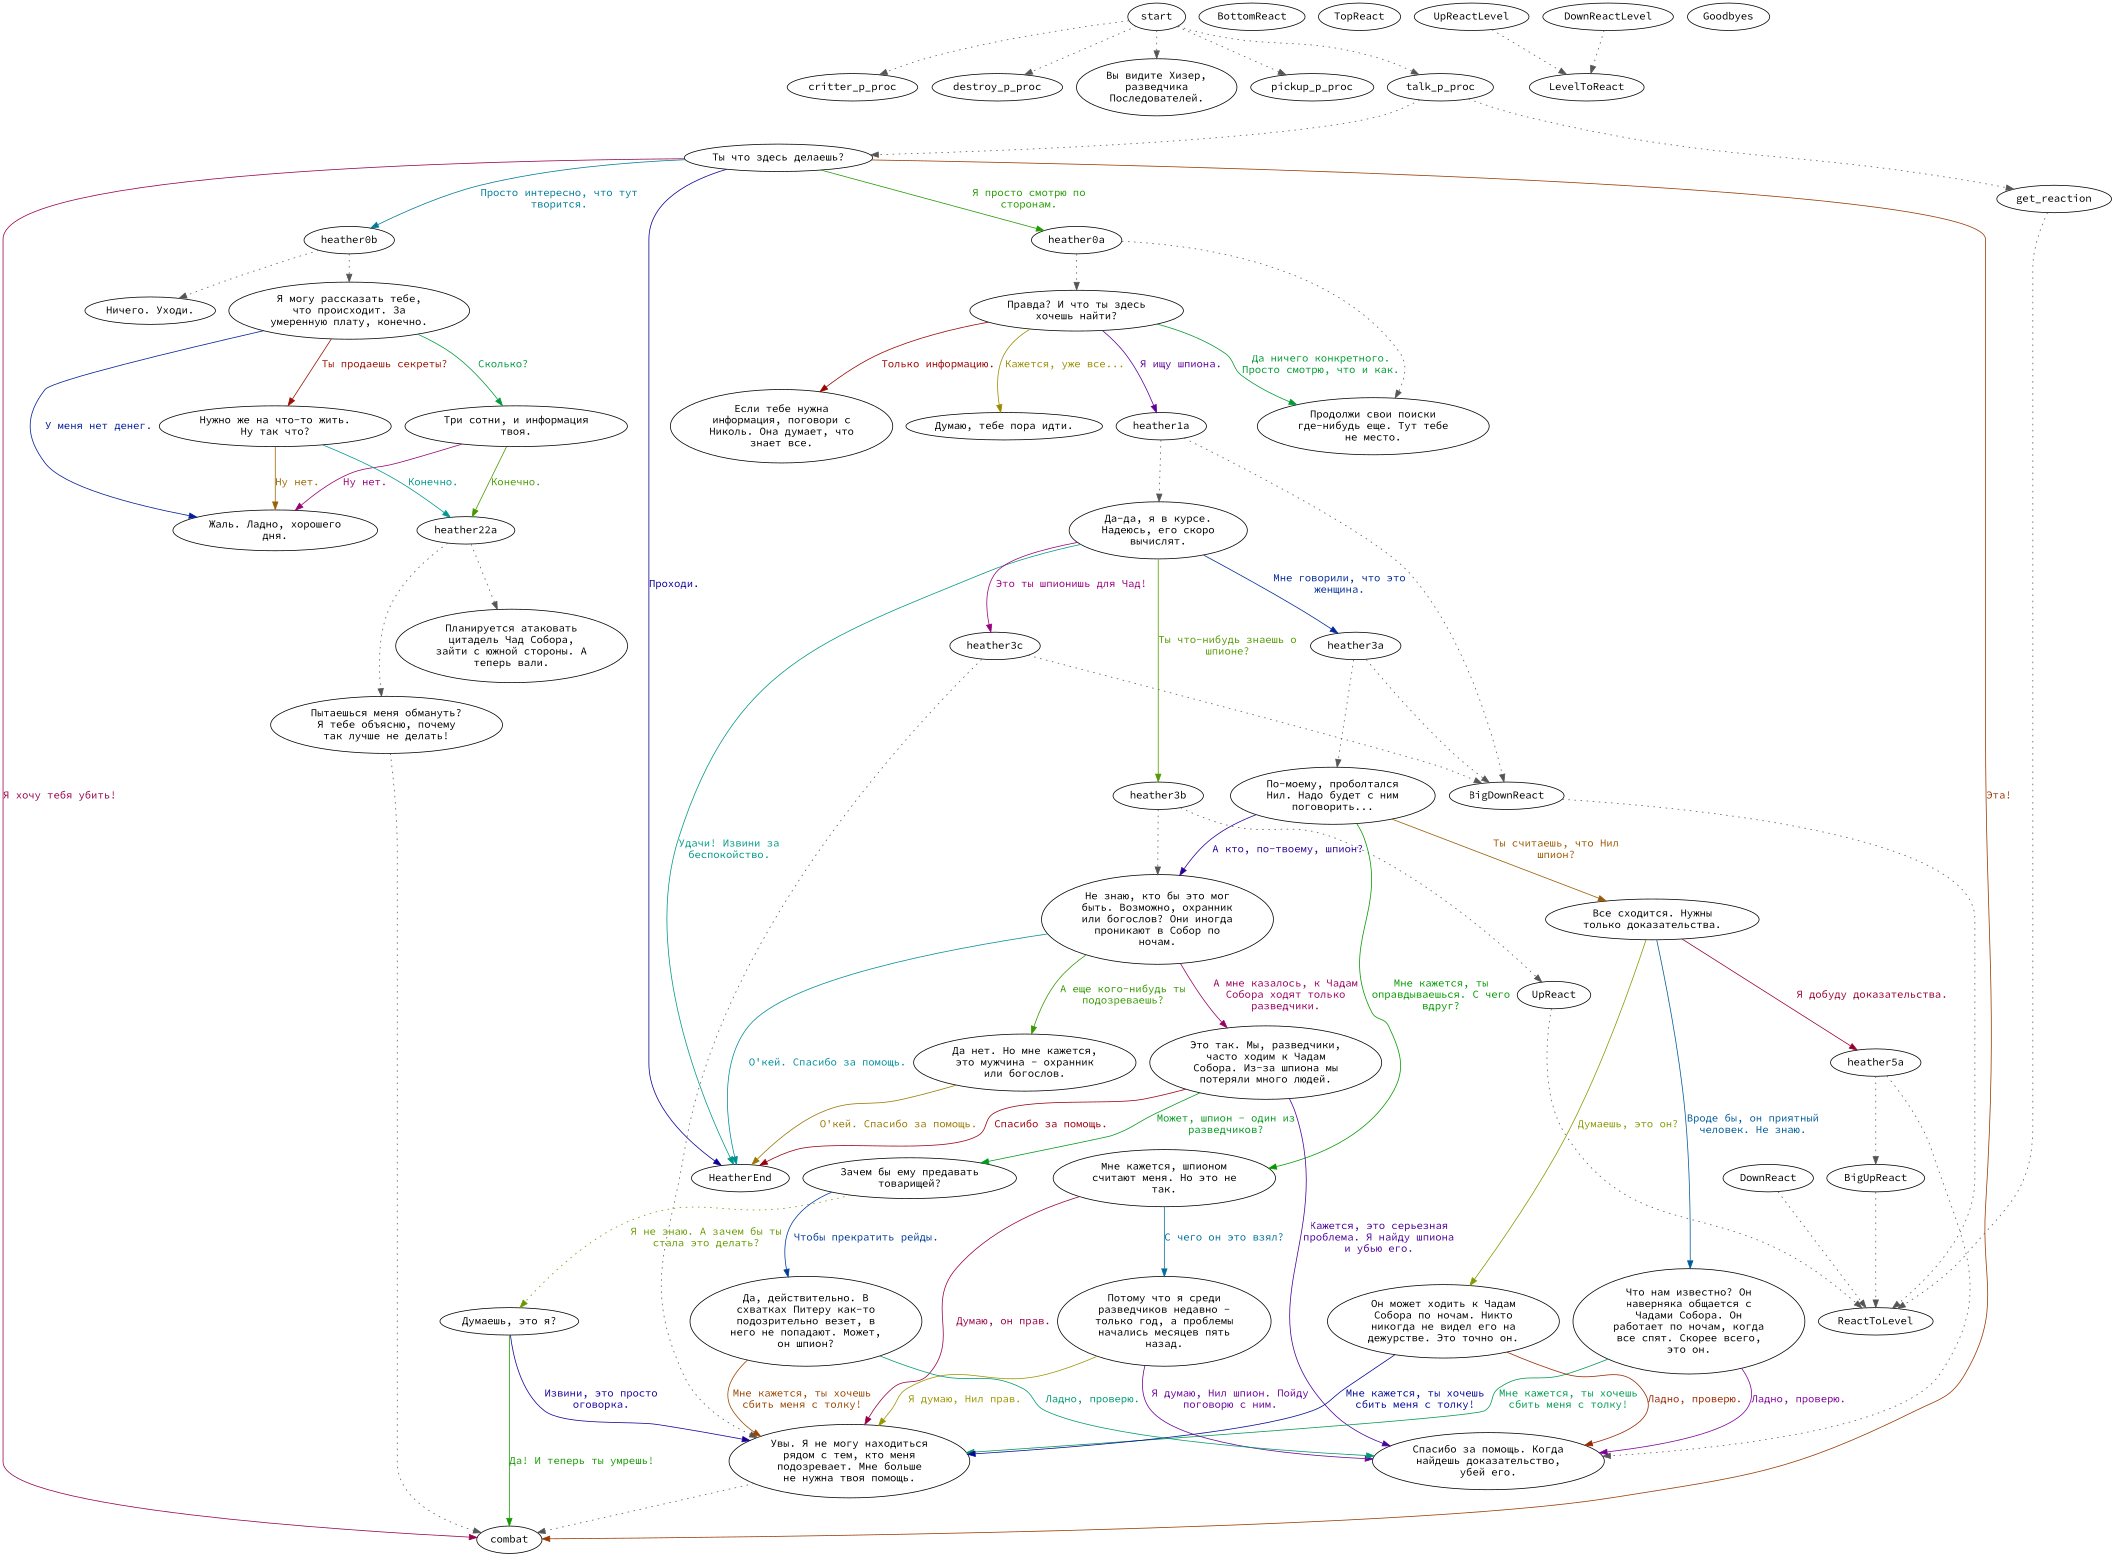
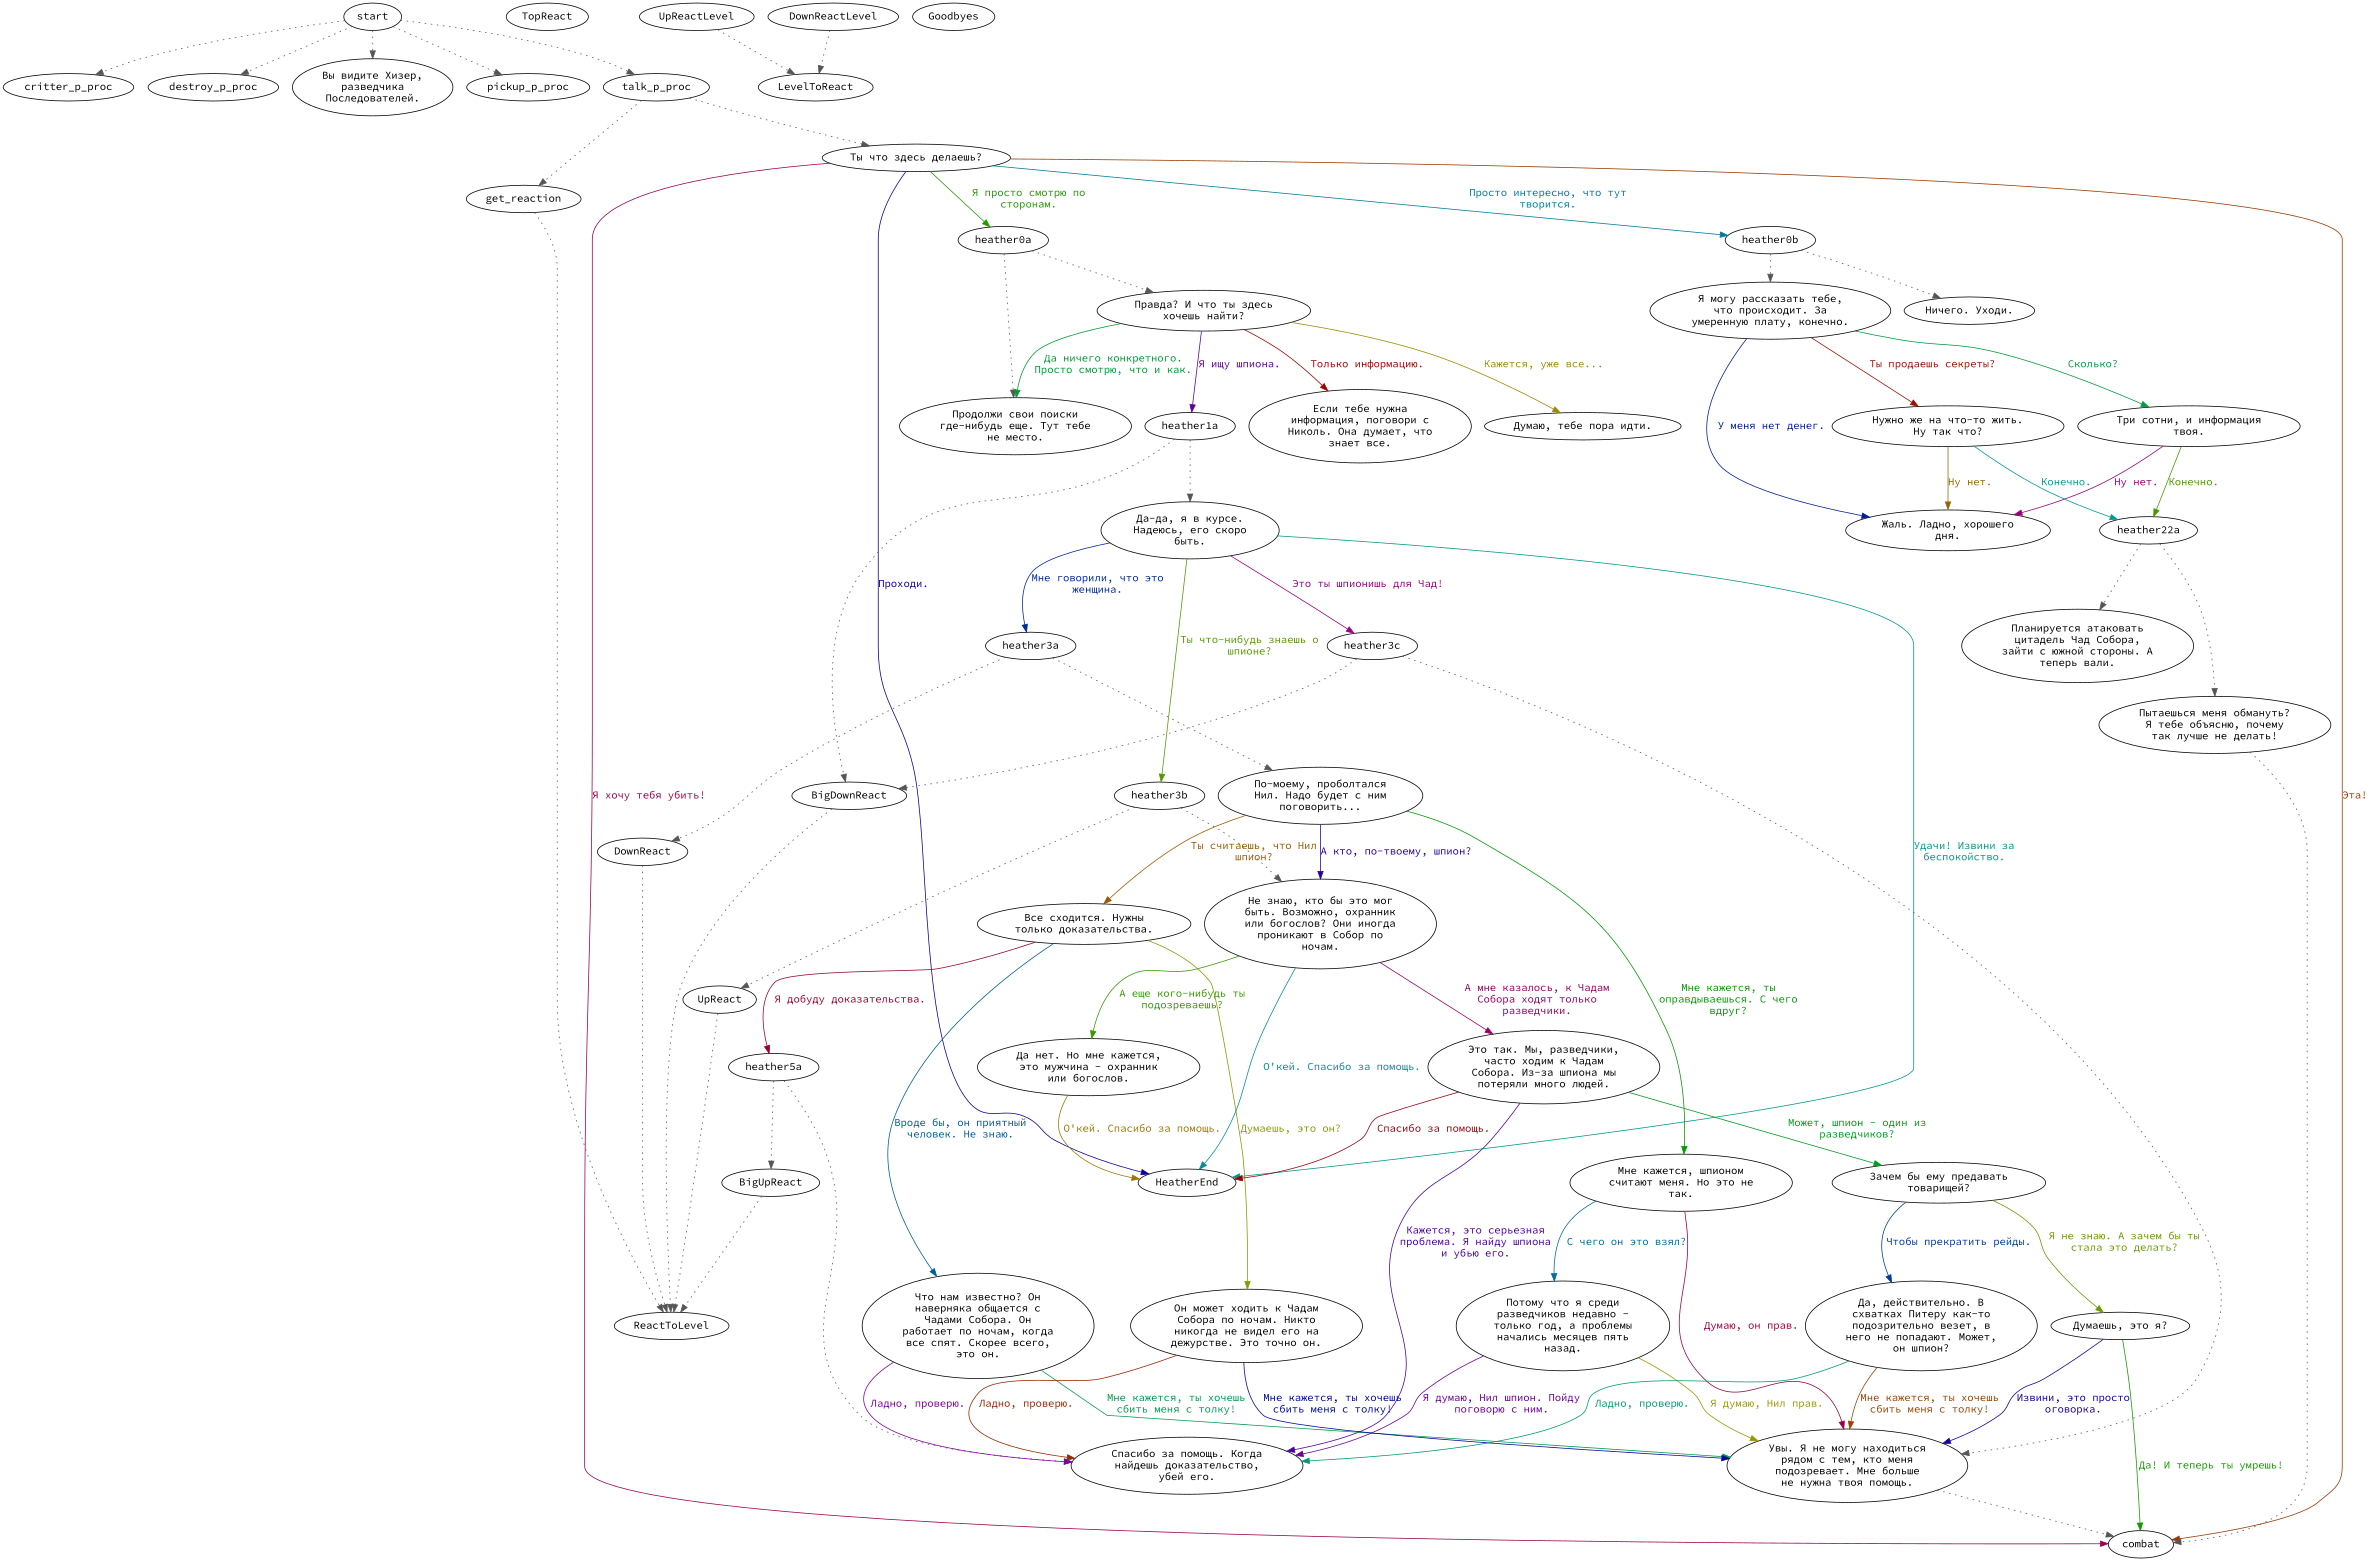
  digraph {
    fontname="Source Code Pro"
    node [color="#000000" fillcolor="#FFFFFF" fontname="Source Code Pro" style=filled]
    edge [color="#555555" fontname="Source Code Pro"]
    start
    critter_p_proc
    destroy_p_proc
    n4 [label="Вы видите Хизер,\nразведчика\nПоследователей."]
    pickup_p_proc
    talk_p_proc
    get_reaction
    n8 [label="Ты что здесь делаешь?"]
    ReactToLevel
    combat
    HeatherEnd
    heather0a
    heather0b
    n14 [label="Продолжи свои поиски\nгде-нибудь еще. Тут тебе\nне место."]
    n15 [label="Правда? И что ты здесь\nхочешь найти?"]
    n16 [label="Ничего. Уходи."]
    n17 [label="Я могу рассказать тебе,\nчто происходит. За\nумеренную плату, конечно."]
    n18 [label="Думаю, тебе пора идти."]
    heather1a
    n20 [label="Если тебе нужна\nинформация, поговори с\nНиколь. Она думает, что\nзнает все."]
    n21 [label="Три сотни, и информация\nтвоя."]
    n22 [label="Нужно же на что-то жить.\nНу так что?"]
    n23 [label="Жаль. Ладно, хорошего\nдня."]
    BigDownReact
-   n25 [label="Да-да, я в курсе.\nНадеюсь, его скоро\nвычислят."]
+   n25 [label="Да-да, я в курсе.\nНадеюсь, его скоро\nбыть."]
    heather22a
    heather3a
    heather3b
    heather3c
    DownReact
    n31 [label="По-моему, проболтался\nНил. Надо будет с ним\nпоговорить..."]
    UpReact
    n33 [label="Не знаю, кто бы это мог\nбыть. Возможно, охранник\nили богослов? Они иногда\nпроникают в Собор по\nночам."]
    n34 [label="Увы. Я не могу находиться\nрядом с тем, кто меня\nподозревает. Мне больше\nне нужна твоя помощь."]
    n35 [label="Все сходится. Нужны\nтолько доказательства."]
    n36 [label="Мне кажется, шпионом\nсчитают меня. Но это не\nтак."]
    n37 [label="Да нет. Но мне кажется,\nэто мужчина - охранник\nили богослов."]
    n38 [label="Это так. Мы, разведчики,\nчасто ходим к Чадам\nСобора. Из-за шпиона мы\nпотеряли много людей."]
    heather5a
    n40 [label="Что нам известно? Он\nнаверняка общается с\nЧадами Собора. Он\nработает по ночам, когда\nвсе спят. Скорее всего,\nэто он."]
    n41 [label="Он может ходить к Чадам\nСобора по ночам. Никто\nникогда не видел его на\nдежурстве. Это точно он."]
    n42 [label="Потому что я среди\nразведчиков недавно -\nтолько год, а проблемы\nначались месяцев пять\nназад."]
    n43 [label="Спасибо за помощь. Когда\nнайдешь доказательство,\nубей его."]
    n44 [label="Зачем бы ему предавать\nтоварищей?"]
    BigUpReact
    n46 [label="Да, действительно. В\nсхватках Питеру как-то\nподозрительно везет, в\nнего не попадают. Может,\nон шпион?"]
    n47 [label="Думаешь, это я?"]
    n48 [label="Планируется атаковать\nцитадель Чад Собора,\nзайти с южной стороны. А\nтеперь вали."]
    n49 [label="Пытаешься меня обмануть?\nЯ тебе объясню, почему\nтак лучше не делать!"]
-   BottomReact
    TopReact
    UpReactLevel
    LevelToReact
    DownReactLevel
    Goodbyes
    start -> critter_p_proc [style=dotted]
    start -> destroy_p_proc [style=dotted]
    start -> n4 [style=dotted]
    start -> pickup_p_proc [style=dotted]
    start -> talk_p_proc [style=dotted]
    talk_p_proc -> get_reaction [style=dotted]
    talk_p_proc -> n8 [style=dotted]
    get_reaction -> ReactToLevel [style=dotted]
    n8 -> combat [color="#993800" fontcolor="#993800" label="Эта!"]
    n8 -> combat [color="#99004E" fontcolor="#99004E" label="Я хочу тебя убить!"]
    n8 -> HeatherEnd [color="#0C0099" fontcolor="#0C0099" label="Проходи."]
    n8 -> heather0a [color="#219900" fontcolor="#219900" label="Я просто смотрю по\nсторонам."]
    n8 -> heather0b [color="#007A99" fontcolor="#007A99" label="Просто интересно, что тут\nтворится."]
    heather0a -> n14 [style=dotted]
    heather0a -> n15 [style=dotted]
    heather0b -> n16 [style=dotted]
    heather0b -> n17 [style=dotted]
    n15 -> n14 [color="#009932" fontcolor="#009932" label="Да ничего конкретного.\nПросто смотрю, что и как."]
    n15 -> n18 [color="#998B00" fontcolor="#998B00" label="Кажется, уже все..."]
    n15 -> heather1a [color="#5E0099" fontcolor="#5E0099" label="Я ищу шпиона."]
    n15 -> n20 [color="#990500" fontcolor="#990500" label="Только информацию."]
    n17 -> n21 [color="#00993E" fontcolor="#00993E" label="Сколько?"]
    n17 -> n22 [color="#991100" fontcolor="#991100" label="Ты продаешь секреты?"]
    n17 -> n23 [color="#001C99" fontcolor="#001C99" label="У меня нет денег."]
    heather1a -> BigDownReact [style=dotted]
    heather1a -> n25 [style=dotted]
    n21 -> n23 [color="#990075" fontcolor="#990075" label="Ну нет."]
    n21 -> heather22a [color="#489900" fontcolor="#489900" label="Конечно."]
    n22 -> n23 [color="#996400" fontcolor="#996400" label="Ну нет."]
    n22 -> heather22a [color="#009990" fontcolor="#009990" label="Конечно."]
    BigDownReact -> ReactToLevel [style=dotted]
    n25 -> HeatherEnd [color="#009984" fontcolor="#009984" label="Удачи! Извини за\nбеспокойство."]
    n25 -> heather3a [color="#002899" fontcolor="#002899" label="Мне говорили, что это\nженщина."]
    n25 -> heather3b [color="#549900" fontcolor="#549900" label="Ты что-нибудь знаешь о\nшпионе?"]
    n25 -> heather3c [color="#990081" fontcolor="#990081" label="Это ты шпионишь для Чад!"]
    heather22a -> n48 [style=dotted]
    heather22a -> n49 [style=dotted]
-   heather3a -> BigDownReact [style=dotted]
+   heather3a -> DownReact [style=dotted]
    heather3a -> n31 [style=dotted]
    heather3b -> UpReact [style=dotted]
    heather3b -> n33 [style=dotted]
    heather3c -> BigDownReact [style=dotted]
    heather3c -> n34 [style=dotted]
    DownReact -> ReactToLevel [style=dotted]
    n31 -> n33 [color="#2B0099" fontcolor="#2B0099" label="А кто, по-твоему, шпион?"]
    n31 -> n35 [color="#995800" fontcolor="#995800" label="Ты считаешь, что Нил\nшпион?"]
    n31 -> n36 [color="#029900" fontcolor="#029900" label="Мне кажется, ты\nоправдываешься. С чего\nвдруг?"]
    UpReact -> ReactToLevel [style=dotted]
    n33 -> HeatherEnd [color="#008E99" fontcolor="#008E99" label="О'кей. Спасибо за помощь."]
    n33 -> n37 [color="#359900" fontcolor="#359900" label="А еще кого-нибудь ты\nподозреваешь?"]
    n33 -> n38 [color="#990061" fontcolor="#990061" label="А мне казалось, к Чадам\nСобора ходят только\nразведчики."]
    n34 -> combat [style=dotted]
    n35 -> heather5a [color="#99002E" fontcolor="#99002E" label="Я добуду доказательства."]
    n35 -> n40 [color="#005B99" fontcolor="#005B99" label="Вроде бы, он приятный\nчеловек. Не знаю."]
    n35 -> n41 [color="#879900" fontcolor="#879900" label="Думаешь, это он?"]
    n36 -> n34 [color="#990042" fontcolor="#990042" label="Думаю, он прав."]
    n36 -> n42 [color="#006E99" fontcolor="#006E99" label="С чего он это взял?"]
    n37 -> HeatherEnd [color="#997700" fontcolor="#997700" label="О'кей. Спасибо за помощь."]
    n38 -> HeatherEnd [color="#99000F" fontcolor="#99000F" label="Спасибо за помощь."]
    n38 -> n43 [color="#4B0099" fontcolor="#4B0099" label="Кажется, это серьезная\nпроблема. Я найду шпиона\nи убью его."]
    n38 -> n44 [color="#00991E" fontcolor="#00991E" label="Может, шпион - один из\nразведчиков?"]
    heather5a -> n43 [style=dotted]
    heather5a -> BigUpReact [style=dotted]
    n40 -> n34 [color="#009951" fontcolor="#009951" label="Мне кажется, ты хочешь\nсбить меня с толку!"]
    n40 -> n43 [color="#7E0099" fontcolor="#7E0099" label="Ладно, проверю."]
    n41 -> n34 [color="#000899" fontcolor="#000899" label="Мне кажется, ты хочешь\nсбить меня с толку!"]
    n41 -> n43 [color="#992500" fontcolor="#992500" label="Ладно, проверю."]
    n42 -> n34 [color="#999700" fontcolor="#999700" label="Я думаю, Нил прав."]
    n42 -> n43 [color="#6A0099" fontcolor="#6A0099" label="Я думаю, Нил шпион. Пойду\nпоговорю с ним."]
    n44 -> n46 [color="#003B99" fontcolor="#003B99" label="Чтобы прекратить рейды."]
-   n44 -> n47 [color="#689900" fontcolor="#689900" label="Я не знаю. А зачем бы ты\nстала это делать?" style=dotted]
+   n44 -> n47 [color="#689900" fontcolor="#689900" label="Я не знаю. А зачем бы ты\nстала это делать?"]
    BigUpReact -> ReactToLevel [style=dotted]
    n46 -> n34 [color="#994400" fontcolor="#994400" label="Мне кажется, ты хочешь\nсбить меня с толку!"]
    n46 -> n43 [color="#009971" fontcolor="#009971" label="Ладно, проверю."]
    n47 -> combat [color="#159900" fontcolor="#159900" label="Да! И теперь ты умрешь!"]
    n47 -> n34 [color="#180099" fontcolor="#180099" label="Извини, это просто\nоговорка."]
    n49 -> combat [style=dotted]
    UpReactLevel -> LevelToReact [style=dotted]
    DownReactLevel -> LevelToReact [style=dotted]
  }
